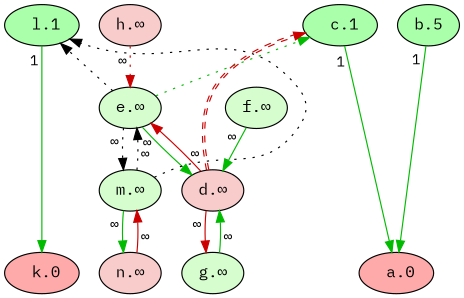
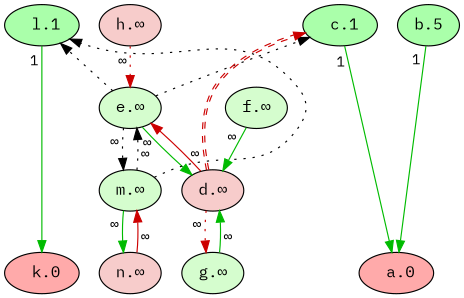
  digraph {
    fontname="IBM Plex Mono"
    rankdir=TB
    node [fillcolor="#d5fdce" fontname="IBM Plex Mono" fontsize=14 style=filled]
    edge [color="#00BB00" dir=forward fontname="IBM Plex Mono" fontsize=12 labeldistance=1.5 style=solid taillabel="∞"]
    n1 [fillcolor="#FFAAAA" label=" a.0"]
    n2 [fillcolor="#FFAAAA" label=" k.0"]
    n3 [fillcolor="#AAFFAA" label=" l.1"]
    n4 [fillcolor="#AAFFAA" label=" c.1"]
    n5 [fillcolor="#AAFFAA" label="b.5"]
    n6 [label="e.∞"]
    n7 [label="m.∞"]
    n8 [fillcolor="#f7cccb" label="d.∞"]
    n9 [fillcolor="#f7cccb" label="n.∞"]
    n10 [label="g.∞"]
    n11 [label="f.∞"]
    n12 [fillcolor="#f7cccb" label="h.∞"]
    subgraph sub_1 {
      rank=max
      n1
      n2
    }
    subgraph sub_2 {
      rank=min
      n3
      n4
      n5
    }
    n3 -> n2 [taillabel=1]
    n4 -> n1 [taillabel=1]
    n5 -> n1 [taillabel=1]
    n6 -> n3 [color=black constraint=false style=dotted taillabel=""]
-   n6 -> n4 [constraint=false style=dotted taillabel=""]
+   n6 -> n4 [color=black constraint=false style=dotted taillabel=""]
    n6 -> n7 [color=black style=dotted]
    n6 -> n8
    n7 -> n3 [color=black constraint=false style=dotted taillabel=""]
    n7 -> n6 [color=black style=dotted]
    n7 -> n9
    n8 -> n4 [color="#CC0000:#CC0000" constraint=false style=dashed taillabel=""]
    n8 -> n6 [color="#CC0000"]
-   n8 -> n10 [color="#CC0000"]
+   n8 -> n10 [color="#CC0000" style=dotted]
    n9 -> n7 [color="#CC0000"]
    n10 -> n8
    n11 -> n8
    n12 -> n6 [color="#CC0000" style=dotted]
  }
